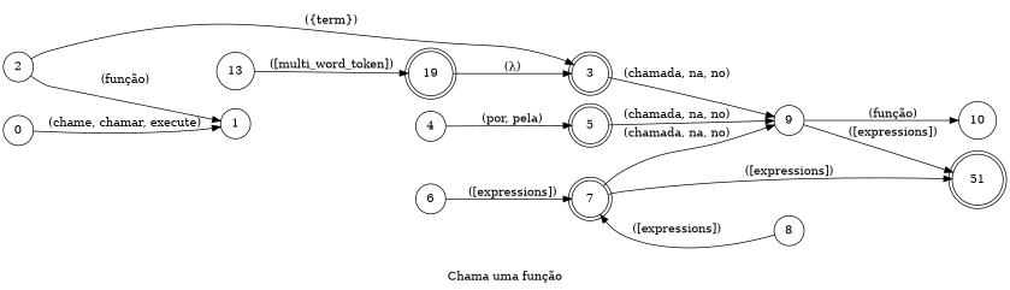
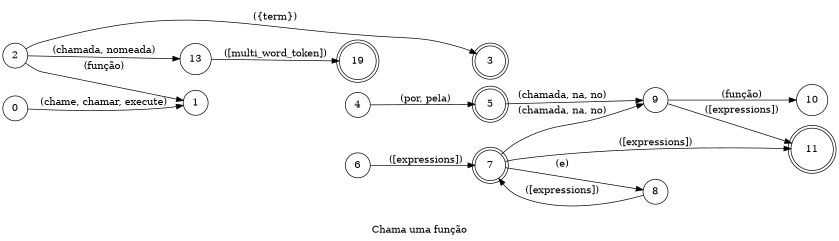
  digraph {
    desc="Chama uma função com os determinados argumentos no determinado caller"
    label="Chama uma função"
    lang="pt-BR"
    langName="Português"
    priority=2
    rankdir=LR
    title="Chama uma função"
    node [shape=circle]
    2
    13
    3 [shape=doublecircle]
    5 [shape=doublecircle]
    7 [shape=doublecircle]
    9
    10
    1
    n9 [label=19 shape=doublecircle]
    8
-   11 [shape=doublecircle label=51]
+   11 [shape=doublecircle]
    4
    6
    0
    subgraph sub_1 {
      2
      13
    }
    subgraph sub_2 {
      3
      5
      7
    }
    subgraph sub_3 {
      9
      10
    }
+   2 -> 13 [label="(chamada, nomeada)"]
    2 -> 3 [label="({term})" store=functionName]
    2 -> 1 [label="(função)"]
    13 -> n9 [extraArgs="{\"case\": \"camel\"}" label="([multi_word_token])" store=functionName]
-   3 -> 9 [label="(chamada, na, no)"]
    5 -> 9 [label="(chamada, na, no)"]
    7 -> 9 [label="(chamada, na, no)"]
+   7 -> 8 [label="(e)"]
    7 -> 11 [label="([expressions])" store=caller]
    9 -> 10 [label="(função)"]
    9 -> 11 [label="([expressions])" store=caller]
-   n9 -> 3 [label="(λ)"]
    8 -> 7 [label="([expressions])" store=args]
    4 -> 5 [label="(por, pela)"]
    6 -> 7 [label="([expressions])" store=args]
    0 -> 1 [label="(chame, chamar, execute)"]
  }
